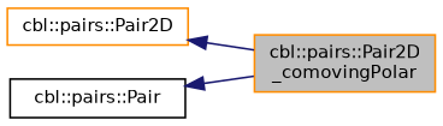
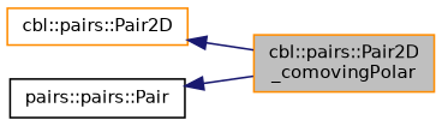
  digraph {
    rankdir=LR
    node [color=darkorange fillcolor=white fontname=Helvetica fontsize=10 shape=record style=filled]
    edge [color=midnightblue dir=back fontname=Helvetica fontsize=10 labelfontname=Helvetica labelfontsize=10 style=solid]
    n1 [fillcolor=grey75 fontcolor=black height=0.2 label="cbl::pairs::Pair2D\l_comovingPolar" width=0.4]
    n2 [height=0.2 label="cbl::pairs::Pair2D" width=0.4]
-   n3 [color=black height=0.2 label="cbl::pairs::Pair" width=0.4]
+   n3 [color=black height=0.2 label="pairs::pairs::Pair" width=0.4]
    n2 -> n1
    n3 -> n1
  }
